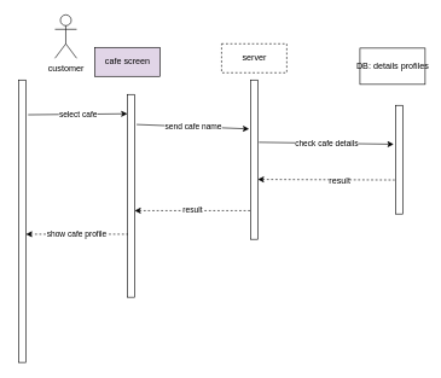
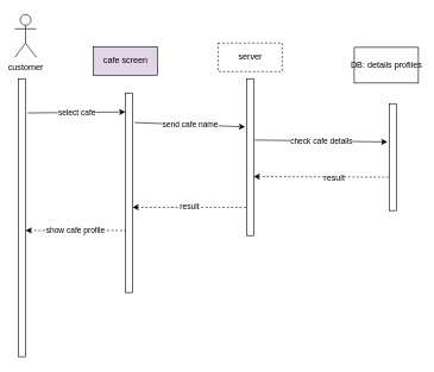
  <mxCell id="0" />
  <mxCell id="1" parent="0" />
- <mxCell id="2" value="customer" style="shape=umlActor;verticalLabelPosition=bottom;labelBackgroundColor=#ffffff;verticalAlign=top;html=1;outlineConnect=0;" vertex="1" parent="1"><mxGeometry x="75" y="20" width="30" height="60" as="geometry" /></mxCell>
+ <mxCell id="2" value="customer" style="shape=umlActor;verticalLabelPosition=bottom;labelBackgroundColor=#ffffff;verticalAlign=top;html=1;outlineConnect=0;" vertex="1" parent="1"><mxGeometry x="20" y="20" width="30" height="60" as="geometry" /></mxCell>
  <mxCell id="3" value="" style="html=1;points=[];perimeter=orthogonalPerimeter;" vertex="1" parent="1"><mxGeometry x="25" y="110" width="10" height="390" as="geometry" /></mxCell>
  <mxCell id="4" value="" style="html=1;points=[];perimeter=orthogonalPerimeter;" vertex="1" parent="1"><mxGeometry x="175" y="130" width="10" height="280" as="geometry" /></mxCell>
  <mxCell id="5" value="cafe screen" style="html=1;fillColor=#e1d5e7;" vertex="1" parent="1"><mxGeometry x="130" y="65" width="90" height="40" as="geometry" /></mxCell>
  <mxCell id="6" value="" style="html=1;points=[];perimeter=orthogonalPerimeter;" vertex="1" parent="1"><mxGeometry x="345" y="110" width="10" height="220" as="geometry" /></mxCell>
  <mxCell id="7" value="server" style="html=1;dashed=1;" vertex="1" parent="1"><mxGeometry x="305" y="60" width="90" height="40" as="geometry" /></mxCell>
  <mxCell id="8" value="" style="html=1;points=[];perimeter=orthogonalPerimeter;" vertex="1" parent="1"><mxGeometry x="545" y="145" width="10" height="150" as="geometry" /></mxCell>
  <mxCell id="9" value="DB: details profiles" style="html=1;" vertex="1" parent="1"><mxGeometry x="496" y="66" width="90" height="50" as="geometry" /></mxCell>
  <mxCell id="10" value="select cafe" style="endArrow=classic;html=1;entryX=0;entryY=0.095;entryDx=0;entryDy=0;entryPerimeter=0;" edge="1" parent="1" target="4"><mxGeometry width="50" height="50" relative="1" as="geometry"><mxPoint x="38" y="158" as="sourcePoint" /><mxPoint x="105" y="148" as="targetPoint" /></mxGeometry></mxCell>
  <mxCell id="11" value="send cafe name" style="endArrow=classic;html=1;exitX=1.28;exitY=0.148;exitDx=0;exitDy=0;exitPerimeter=0;entryX=-0.2;entryY=0.307;entryDx=0;entryDy=0;entryPerimeter=0;" edge="1" parent="1" source="4" target="6"><mxGeometry width="50" height="50" relative="1" as="geometry"><mxPoint x="210" y="190" as="sourcePoint" /><mxPoint x="282" y="180" as="targetPoint" /></mxGeometry></mxCell>
  <mxCell id="12" value="check cafe details" style="endArrow=classic;html=1;exitX=1.16;exitY=0.391;exitDx=0;exitDy=0;exitPerimeter=0;entryX=-0.24;entryY=0.358;entryDx=0;entryDy=0;entryPerimeter=0;" edge="1" parent="1" source="6" target="8"><mxGeometry width="50" height="50" relative="1" as="geometry"><mxPoint x="375" y="240" as="sourcePoint" /><mxPoint x="425" y="190" as="targetPoint" /></mxGeometry></mxCell>
  <mxCell id="13" value="" style="endArrow=none;dashed=1;html=1;startArrow=classic;startFill=1;exitX=1;exitY=0.624;exitDx=0;exitDy=0;exitPerimeter=0;entryX=-0.1;entryY=0.687;entryDx=0;entryDy=0;entryPerimeter=0;" edge="1" parent="1" source="6" target="8"><mxGeometry width="50" height="50" relative="1" as="geometry"><mxPoint x="355" y="355" as="sourcePoint" /><mxPoint x="437" y="247" as="targetPoint" /></mxGeometry></mxCell>
  <mxCell id="14" value="result" style="text;html=1;align=center;verticalAlign=middle;resizable=0;points=[];;labelBackgroundColor=#ffffff;" vertex="1" connectable="0" parent="13"><mxGeometry x="0.195" y="-2" relative="1" as="geometry"><mxPoint as="offset" /></mxGeometry></mxCell>
  <mxCell id="15" value="result" style="endArrow=none;dashed=1;html=1;startArrow=classic;startFill=1;entryX=-0.04;entryY=0.82;entryDx=0;entryDy=0;entryPerimeter=0;" edge="1" parent="1" source="4" target="6"><mxGeometry width="50" height="50" relative="1" as="geometry"><mxPoint x="225" y="350" as="sourcePoint" /><mxPoint x="275" y="300" as="targetPoint" /></mxGeometry></mxCell>
  <mxCell id="16" value="show cafe profile" style="endArrow=none;dashed=1;html=1;startArrow=classic;startFill=1;entryX=0.08;entryY=0.689;entryDx=0;entryDy=0;entryPerimeter=0;" edge="1" parent="1" source="3" target="4"><mxGeometry width="50" height="50" relative="1" as="geometry"><mxPoint x="105" y="430" as="sourcePoint" /><mxPoint x="165" y="400" as="targetPoint" /></mxGeometry></mxCell>
